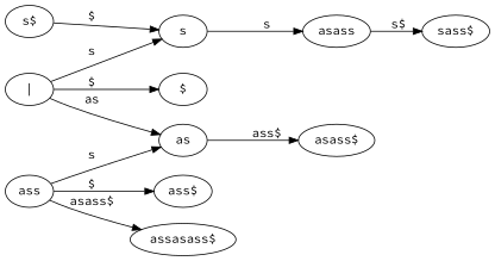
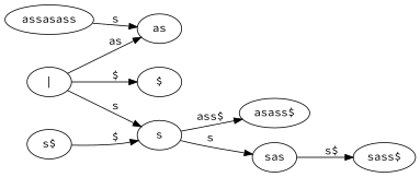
  digraph {
    fontname="Source Code Pro"
    rankdir=LR
    node [fontname="Source Code Pro"]
    edge [fontname="Source Code Pro"]
    n1 [label="$"]
    "|"
    n3 [label=as]
    n4 [label=s]
    n5 [label="asass$"]
-   n6 [label=asass]
-   n7 [label=ass]
-   n8 [label="ass$"]
-   n9 [label="assasass$"]
+   n6 [label=sas]
+   n7 [label=assasass]
    n10 [label="s$"]
    n11 [label="sass$"]
    "|" -> n1 [label="$"]
    "|" -> n3 [label=as]
    "|" -> n4 [label=s]
-   n3 -> n5 [label="ass$"]
+   n4 -> n5 [label="ass$"]
    n4 -> n6 [label=s]
    n6 -> n11 [label="s$"]
    n7 -> n3 [label=s]
-   n7 -> n8 [label="$"]
-   n7 -> n9 [label="asass$"]
    n10 -> n4 [label="$"]
  }
